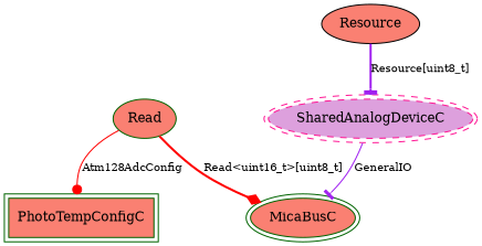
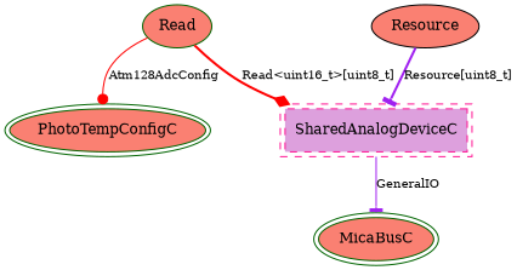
  digraph {
    node [color=darkgreen fillcolor=salmon fontsize=12 shape=ellipse style=filled peripheries=2]
    edge [arrowhead=tee color=red fontsize=10]
    n1 [label=Read peripheries=""]
-   n2 [color=deeppink fillcolor=plum label=SharedAnalogDeviceC style="dashed,filled"]
-   PhotoTempConfigC [shape=box]
+   n2 [color=deeppink fillcolor=plum label=SharedAnalogDeviceC shape=box style="dashed,filled"]
+   PhotoTempConfigC
    MicaBusC
    n5 [color=black label=Resource peripheries=""]
-   n1 -> MicaBusC [arrowhead=diamond label="Read<uint16_t>[uint8_t]" style=bold]
+   n1 -> n2 [arrowhead=diamond label="Read<uint16_t>[uint8_t]" style=bold]
    n1 -> PhotoTempConfigC [arrowhead=dot label=Atm128AdcConfig]
    n2 -> MicaBusC [color=purple label=GeneralIO]
    n5 -> n2 [color=purple label="Resource[uint8_t]" style=bold]
  }
